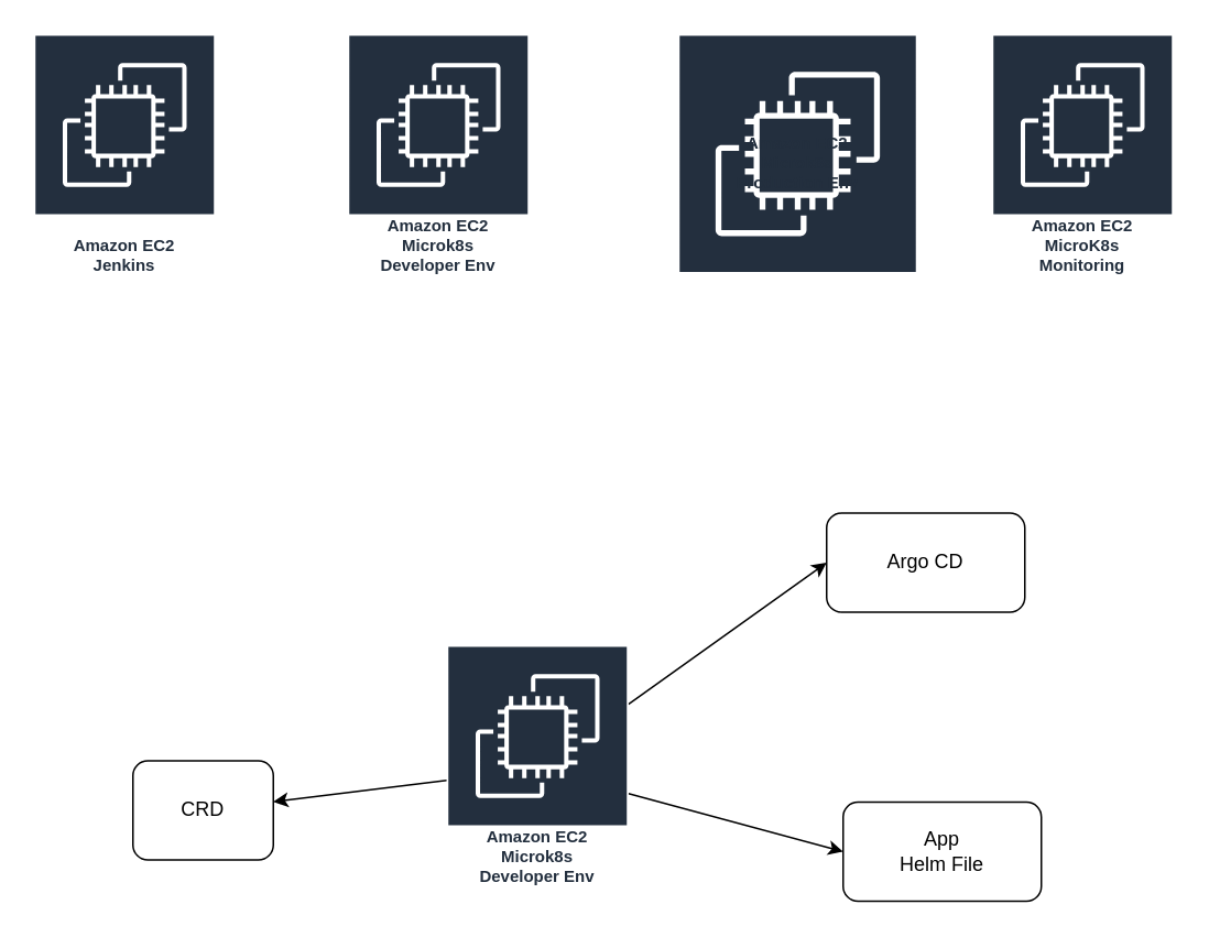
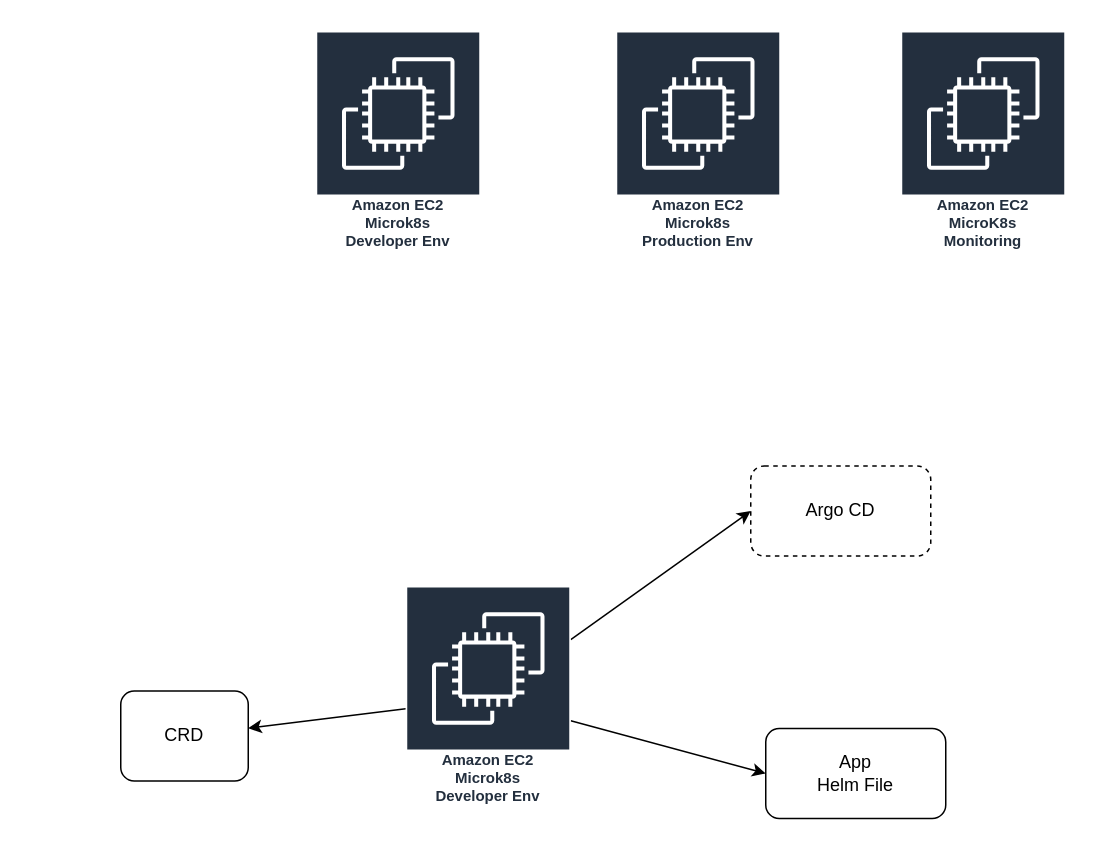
  <mxCell id="0" />
  <mxCell id="1" parent="0" />
- <mxCell id="2" value="Amazon EC2&lt;br&gt;Jenkins" style="sketch=0;outlineConnect=0;fontColor=#232F3E;gradientColor=none;strokeColor=#ffffff;fillColor=#232F3E;dashed=0;verticalLabelPosition=middle;verticalAlign=bottom;align=center;html=1;whiteSpace=wrap;fontSize=10;fontStyle=1;spacing=3;shape=mxgraph.aws4.productIcon;prIcon=mxgraph.aws4.ec2;" vertex="1" parent="1"><mxGeometry x="20" y="20" width="110" height="150" as="geometry" /></mxCell>
  <mxCell id="3" value="Amazon EC2&lt;br&gt;Microk8s&lt;br&gt;Developer Env" style="sketch=0;outlineConnect=0;fontColor=#232F3E;gradientColor=none;strokeColor=#ffffff;fillColor=#232F3E;dashed=0;verticalLabelPosition=middle;verticalAlign=bottom;align=center;html=1;whiteSpace=wrap;fontSize=10;fontStyle=1;spacing=3;shape=mxgraph.aws4.productIcon;prIcon=mxgraph.aws4.ec2;" vertex="1" parent="1"><mxGeometry x="210" y="20" width="110" height="150" as="geometry" /></mxCell>
  <mxCell id="4" value="Amazon EC2&lt;br&gt;MicroK8s&lt;br&gt;Monitoring" style="sketch=0;outlineConnect=0;fontColor=#232F3E;gradientColor=none;strokeColor=#ffffff;fillColor=#232F3E;dashed=0;verticalLabelPosition=middle;verticalAlign=bottom;align=center;html=1;whiteSpace=wrap;fontSize=10;fontStyle=1;spacing=3;shape=mxgraph.aws4.productIcon;prIcon=mxgraph.aws4.ec2;" vertex="1" parent="1"><mxGeometry x="600" y="20" width="110" height="150" as="geometry" /></mxCell>
- <mxCell id="5" value="Amazon EC2&lt;br&gt;Microk8s&lt;br&gt;Production Env" style="sketch=0;outlineConnect=0;fontColor=#232F3E;gradientColor=none;strokeColor=#ffffff;fillColor=#232F3E;dashed=0;verticalLabelPosition=middle;verticalAlign=bottom;align=center;html=1;whiteSpace=wrap;fontSize=10;fontStyle=1;spacing=3;shape=mxgraph.aws4.productIcon;prIcon=mxgraph.aws4.ec2;" vertex="1" parent="1"><mxGeometry x="410" y="20" width="145" height="100" as="geometry" /></mxCell>
+ <mxCell id="5" value="Amazon EC2&lt;br&gt;Microk8s&lt;br&gt;Production Env" style="sketch=0;outlineConnect=0;fontColor=#232F3E;gradientColor=none;strokeColor=#ffffff;fillColor=#232F3E;dashed=0;verticalLabelPosition=middle;verticalAlign=bottom;align=center;html=1;whiteSpace=wrap;fontSize=10;fontStyle=1;spacing=3;shape=mxgraph.aws4.productIcon;prIcon=mxgraph.aws4.ec2;" vertex="1" parent="1"><mxGeometry x="410" y="20" width="110" height="150" as="geometry" /></mxCell>
  <mxCell id="6" style="edgeStyle=none;html=1;entryX=0;entryY=0.5;entryDx=0;entryDy=0;" edge="1" parent="1" source="9" target="11"><mxGeometry relative="1" as="geometry" /></mxCell>
  <mxCell id="7" style="edgeStyle=none;html=1;entryX=0;entryY=0.5;entryDx=0;entryDy=0;" edge="1" parent="1" source="9" target="10"><mxGeometry relative="1" as="geometry" /></mxCell>
  <mxCell id="8" style="edgeStyle=none;html=1;" edge="1" parent="1" source="9" target="12"><mxGeometry relative="1" as="geometry" /></mxCell>
  <mxCell id="9" value="Amazon EC2&lt;br&gt;Microk8s&lt;br&gt;Developer Env" style="sketch=0;outlineConnect=0;fontColor=#232F3E;gradientColor=none;strokeColor=#ffffff;fillColor=#232F3E;dashed=0;verticalLabelPosition=middle;verticalAlign=bottom;align=center;html=1;whiteSpace=wrap;fontSize=10;fontStyle=1;spacing=3;shape=mxgraph.aws4.productIcon;prIcon=mxgraph.aws4.ec2;" vertex="1" parent="1"><mxGeometry x="270" y="390" width="110" height="150" as="geometry" /></mxCell>
  <mxCell id="10" value="App&lt;br&gt;Helm File" style="rounded=1;whiteSpace=wrap;html=1;" vertex="1" parent="1"><mxGeometry x="510" y="485" width="120" height="60" as="geometry" /></mxCell>
- <mxCell id="11" value="Argo CD" style="rounded=1;whiteSpace=wrap;html=1;" vertex="1" parent="1"><mxGeometry x="500" y="310" width="120" height="60" as="geometry" /></mxCell>
+ <mxCell id="11" value="Argo CD" style="rounded=1;whiteSpace=wrap;html=1;dashed=1;" vertex="1" parent="1"><mxGeometry x="500" y="310" width="120" height="60" as="geometry" /></mxCell>
  <mxCell id="12" value="CRD" style="rounded=1;whiteSpace=wrap;html=1;" vertex="1" parent="1"><mxGeometry x="80" y="460" width="85" height="60" as="geometry" /></mxCell>
